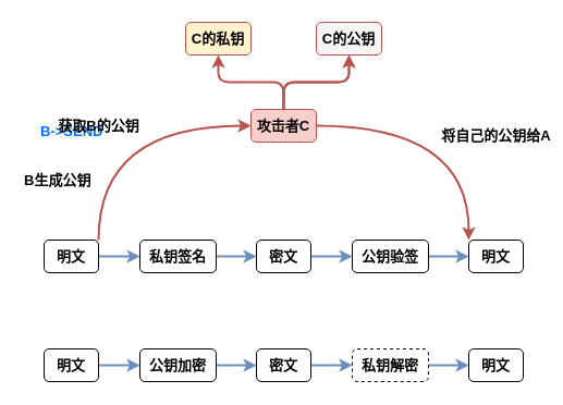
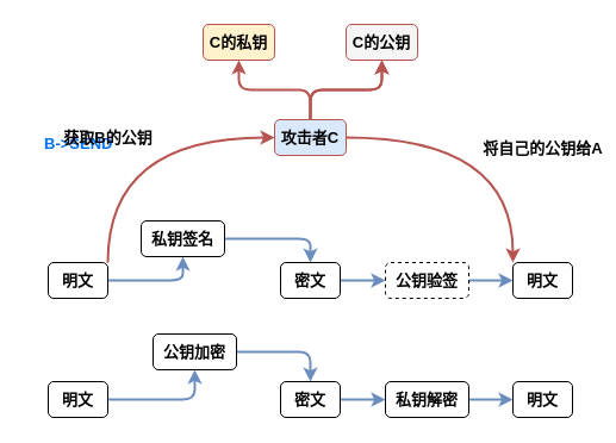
  <mxCell id="0" />
  <mxCell id="1" parent="0" />
  <mxCell id="2" value="" style="edgeStyle=orthogonalEdgeStyle;shape=connector;curved=0;rounded=1;orthogonalLoop=1;jettySize=auto;html=1;shadow=0;strokeColor=#6c8ebf;strokeWidth=1.968;align=center;verticalAlign=middle;fontFamily=Helvetica;fontSize=13;fontColor=default;labelBackgroundColor=none;endArrow=classic;fillColor=#dae8fc;fontStyle=1" edge="1" parent="1" source="3" target="5"><mxGeometry relative="1" as="geometry" /></mxCell>
  <mxCell id="3" value="明文" style="rounded=1;whiteSpace=wrap;html=1;fontFamily=Helvetica;fontSize=13;fontColor=default;labelBackgroundColor=none;strokeColor=default;align=center;verticalAlign=middle;fillColor=default;fontStyle=1" vertex="1" parent="1"><mxGeometry x="40" y="320" width="50" height="30" as="geometry" /></mxCell>
  <mxCell id="4" value="" style="edgeStyle=orthogonalEdgeStyle;shape=connector;curved=0;rounded=1;orthogonalLoop=1;jettySize=auto;html=1;shadow=0;strokeColor=#6c8ebf;strokeWidth=1.968;align=center;verticalAlign=middle;fontFamily=Helvetica;fontSize=13;fontColor=default;labelBackgroundColor=none;endArrow=classic;fillColor=#dae8fc;fontStyle=1" edge="1" parent="1" source="5" target="7"><mxGeometry relative="1" as="geometry" /></mxCell>
- <mxCell id="5" value="公钥加密" style="whiteSpace=wrap;html=1;fontSize=13;rounded=1;labelBackgroundColor=none;strokeColor=default;align=center;verticalAlign=middle;fontFamily=Helvetica;fontColor=default;fillColor=default;fontStyle=1" vertex="1" parent="1"><mxGeometry x="128" y="320" width="70" height="30" as="geometry" /></mxCell>
+ <mxCell id="5" value="公钥加密" style="whiteSpace=wrap;html=1;fontSize=13;rounded=1;labelBackgroundColor=none;strokeColor=default;align=center;verticalAlign=middle;fontFamily=Helvetica;fontColor=default;fillColor=default;fontStyle=1" vertex="1" parent="1"><mxGeometry x="128" y="280" width="70" height="30" as="geometry" /></mxCell>
  <mxCell id="6" value="" style="edgeStyle=orthogonalEdgeStyle;shape=connector;curved=0;rounded=1;orthogonalLoop=1;jettySize=auto;html=1;shadow=0;strokeColor=#6c8ebf;strokeWidth=1.968;align=center;verticalAlign=middle;fontFamily=Helvetica;fontSize=13;fontColor=default;labelBackgroundColor=none;endArrow=classic;fillColor=#dae8fc;fontStyle=1" edge="1" parent="1" source="7" target="9"><mxGeometry relative="1" as="geometry" /></mxCell>
  <mxCell id="7" value="密文" style="whiteSpace=wrap;html=1;fontSize=13;rounded=1;labelBackgroundColor=none;strokeColor=default;align=center;verticalAlign=middle;fontFamily=Helvetica;fontColor=default;fillColor=default;fontStyle=1" vertex="1" parent="1"><mxGeometry x="235" y="320" width="50" height="30" as="geometry" /></mxCell>
  <mxCell id="8" value="" style="edgeStyle=orthogonalEdgeStyle;shape=connector;curved=0;rounded=1;orthogonalLoop=1;jettySize=auto;html=1;shadow=0;strokeColor=#6c8ebf;strokeWidth=1.968;align=center;verticalAlign=middle;fontFamily=Helvetica;fontSize=13;fontColor=default;labelBackgroundColor=none;endArrow=classic;fillColor=#dae8fc;fontStyle=1" edge="1" parent="1" source="9" target="10"><mxGeometry relative="1" as="geometry" /></mxCell>
- <mxCell id="9" value="私钥解密" style="whiteSpace=wrap;html=1;fontSize=13;rounded=1;labelBackgroundColor=none;strokeColor=default;align=center;verticalAlign=middle;fontFamily=Helvetica;fontColor=default;fillColor=default;fontStyle=1;dashed=1;" vertex="1" parent="1"><mxGeometry x="323" y="320" width="70" height="30" as="geometry" /></mxCell>
+ <mxCell id="9" value="私钥解密" style="whiteSpace=wrap;html=1;fontSize=13;rounded=1;labelBackgroundColor=none;strokeColor=default;align=center;verticalAlign=middle;fontFamily=Helvetica;fontColor=default;fillColor=default;fontStyle=1" vertex="1" parent="1"><mxGeometry x="323" y="320" width="70" height="30" as="geometry" /></mxCell>
  <mxCell id="10" value="明文" style="whiteSpace=wrap;html=1;fontSize=13;rounded=1;labelBackgroundColor=none;strokeColor=default;align=center;verticalAlign=middle;fontFamily=Helvetica;fontColor=default;fillColor=default;fontStyle=1" vertex="1" parent="1"><mxGeometry x="430" y="320" width="50" height="30" as="geometry" /></mxCell>
  <mxCell id="11" value="" style="edgeStyle=orthogonalEdgeStyle;shape=connector;curved=0;rounded=1;orthogonalLoop=1;jettySize=auto;html=1;shadow=0;strokeColor=#6c8ebf;strokeWidth=1.968;align=center;verticalAlign=middle;fontFamily=Helvetica;fontSize=13;fontColor=default;labelBackgroundColor=none;endArrow=classic;fillColor=#dae8fc;fontStyle=1" edge="1" parent="1" source="12" target="14"><mxGeometry relative="1" as="geometry" /></mxCell>
  <mxCell id="12" value="明文" style="rounded=1;whiteSpace=wrap;html=1;fontFamily=Helvetica;fontSize=13;fontColor=default;labelBackgroundColor=none;strokeColor=default;align=center;verticalAlign=middle;fillColor=default;fontStyle=1" vertex="1" parent="1"><mxGeometry x="40" y="220" width="50" height="30" as="geometry" /></mxCell>
  <mxCell id="13" value="" style="edgeStyle=orthogonalEdgeStyle;shape=connector;curved=0;rounded=1;orthogonalLoop=1;jettySize=auto;html=1;shadow=0;strokeColor=#6c8ebf;strokeWidth=1.968;align=center;verticalAlign=middle;fontFamily=Helvetica;fontSize=13;fontColor=default;labelBackgroundColor=none;endArrow=classic;fillColor=#dae8fc;fontStyle=1" edge="1" parent="1" source="14" target="16"><mxGeometry relative="1" as="geometry" /></mxCell>
- <mxCell id="14" value="私钥签名" style="whiteSpace=wrap;html=1;fontSize=13;rounded=1;labelBackgroundColor=none;strokeColor=default;align=center;verticalAlign=middle;fontFamily=Helvetica;fontColor=default;fillColor=default;fontStyle=1" vertex="1" parent="1"><mxGeometry x="128" y="220" width="70" height="30" as="geometry" /></mxCell>
+ <mxCell id="14" value="私钥签名" style="whiteSpace=wrap;html=1;fontSize=13;rounded=1;labelBackgroundColor=none;strokeColor=default;align=center;verticalAlign=middle;fontFamily=Helvetica;fontColor=default;fillColor=default;fontStyle=1" vertex="1" parent="1"><mxGeometry x="118" y="185" width="70" height="30" as="geometry" /></mxCell>
  <mxCell id="15" value="" style="edgeStyle=orthogonalEdgeStyle;shape=connector;curved=0;rounded=1;orthogonalLoop=1;jettySize=auto;html=1;shadow=0;strokeColor=#6c8ebf;strokeWidth=1.968;align=center;verticalAlign=middle;fontFamily=Helvetica;fontSize=13;fontColor=default;labelBackgroundColor=none;endArrow=classic;fillColor=#dae8fc;fontStyle=1" edge="1" parent="1" source="16" target="18"><mxGeometry relative="1" as="geometry" /></mxCell>
  <mxCell id="16" value="密文" style="whiteSpace=wrap;html=1;fontSize=13;rounded=1;labelBackgroundColor=none;strokeColor=default;align=center;verticalAlign=middle;fontFamily=Helvetica;fontColor=default;fillColor=default;fontStyle=1" vertex="1" parent="1"><mxGeometry x="235" y="220" width="50" height="30" as="geometry" /></mxCell>
  <mxCell id="17" value="" style="edgeStyle=orthogonalEdgeStyle;shape=connector;curved=0;rounded=1;orthogonalLoop=1;jettySize=auto;html=1;shadow=0;strokeColor=#6c8ebf;strokeWidth=1.968;align=center;verticalAlign=middle;fontFamily=Helvetica;fontSize=13;fontColor=default;labelBackgroundColor=none;endArrow=classic;fillColor=#dae8fc;fontStyle=1" edge="1" parent="1" source="18" target="19"><mxGeometry relative="1" as="geometry" /></mxCell>
- <mxCell id="18" value="公钥验签" style="whiteSpace=wrap;html=1;fontSize=13;rounded=1;labelBackgroundColor=none;strokeColor=default;align=center;verticalAlign=middle;fontFamily=Helvetica;fontColor=default;fillColor=default;fontStyle=1" vertex="1" parent="1"><mxGeometry x="323" y="220" width="70" height="30" as="geometry" /></mxCell>
+ <mxCell id="18" value="公钥验签" style="whiteSpace=wrap;html=1;fontSize=13;rounded=1;labelBackgroundColor=none;strokeColor=default;align=center;verticalAlign=middle;fontFamily=Helvetica;fontColor=default;fillColor=default;fontStyle=1;dashed=1;" vertex="1" parent="1"><mxGeometry x="323" y="220" width="70" height="30" as="geometry" /></mxCell>
  <mxCell id="19" value="明文" style="whiteSpace=wrap;html=1;fontSize=13;rounded=1;labelBackgroundColor=none;strokeColor=default;align=center;verticalAlign=middle;fontFamily=Helvetica;fontColor=default;fillColor=default;fontStyle=1" vertex="1" parent="1"><mxGeometry x="430" y="220" width="50" height="30" as="geometry" /></mxCell>
  <mxCell id="20" value="B-&amp;gt;SEND" style="text;html=1;align=left;verticalAlign=middle;resizable=0;points=[];autosize=1;strokeColor=none;fillColor=none;fontSize=13;fontColor=#0070F2;fontFamily=Helvetica;fontStyle=1;rounded=1;labelBackgroundColor=none;" vertex="1" parent="1"><mxGeometry x="35" y="105" width="80" height="30" as="geometry" /></mxCell>
- <mxCell id="21" value="B生成公钥" style="text;html=1;align=left;verticalAlign=middle;resizable=0;points=[];autosize=1;strokeColor=none;fillColor=none;fontFamily=Helvetica;fontSize=13;fontColor=default;labelBackgroundColor=none;rounded=1;fontStyle=1" vertex="1" parent="1"><mxGeometry x="20" y="150" width="80" height="30" as="geometry" /></mxCell>
  <mxCell id="22" value="" style="edgeStyle=orthogonalEdgeStyle;shape=connector;curved=0;rounded=1;orthogonalLoop=1;jettySize=auto;html=1;shadow=0;strokeColor=#b85450;strokeWidth=1.968;align=center;verticalAlign=middle;fontFamily=Helvetica;fontSize=13;fontColor=default;labelBackgroundColor=none;autosize=1;resizable=0;endArrow=classic;fillColor=#f8cecc;fontStyle=1" edge="1" parent="1" source="25" target="26"><mxGeometry relative="1" as="geometry" /></mxCell>
  <mxCell id="23" value="" style="edgeStyle=orthogonalEdgeStyle;shape=connector;curved=0;rounded=1;orthogonalLoop=1;jettySize=auto;html=1;shadow=0;strokeColor=#b85450;strokeWidth=1.968;align=center;verticalAlign=middle;fontFamily=Helvetica;fontSize=13;fontColor=default;labelBackgroundColor=none;autosize=1;resizable=0;endArrow=classic;fillColor=#f8cecc;fontStyle=1" edge="1" parent="1" source="25" target="26"><mxGeometry relative="1" as="geometry" /></mxCell>
  <mxCell id="24" style="edgeStyle=orthogonalEdgeStyle;shape=connector;curved=0;rounded=1;orthogonalLoop=1;jettySize=auto;html=1;exitX=0.5;exitY=0;exitDx=0;exitDy=0;entryX=0.5;entryY=1;entryDx=0;entryDy=0;shadow=0;strokeColor=#b85450;strokeWidth=1.968;align=center;verticalAlign=middle;fontFamily=Helvetica;fontSize=13;fontColor=default;labelBackgroundColor=none;autosize=1;resizable=0;endArrow=classic;fillColor=#f8cecc;fontStyle=1" edge="1" parent="1" source="25" target="27"><mxGeometry relative="1" as="geometry" /></mxCell>
- <mxCell id="25" value="攻击者C" style="whiteSpace=wrap;html=1;fontFamily=Helvetica;fontSize=13;labelBackgroundColor=none;rounded=1;fillColor=#f8cecc;strokeColor=#b85450;fontStyle=1" vertex="1" parent="1"><mxGeometry x="230" y="100" width="60" height="30" as="geometry" /></mxCell>
+ <mxCell id="25" value="攻击者C" style="whiteSpace=wrap;html=1;fontFamily=Helvetica;fontSize=13;labelBackgroundColor=none;rounded=1;fillColor=#dae8fc;strokeColor=#b85450;fontStyle=1;" vertex="1" parent="1"><mxGeometry x="230" y="100" width="60" height="30" as="geometry" /></mxCell>
  <mxCell id="26" value="C的公钥" style="whiteSpace=wrap;html=1;fontFamily=Helvetica;fontSize=13;labelBackgroundColor=none;rounded=1;fillColor=#f5f5f5;strokeColor=#b85450;fontStyle=1;" vertex="1" parent="1"><mxGeometry x="290" y="20" width="60" height="30" as="geometry" /></mxCell>
  <mxCell id="27" value="C的私钥" style="whiteSpace=wrap;html=1;fontFamily=Helvetica;fontSize=13;labelBackgroundColor=none;rounded=1;fillColor=#fff2cc;strokeColor=#b85450;fontStyle=1;" vertex="1" parent="1"><mxGeometry x="170" y="20" width="60" height="30" as="geometry" /></mxCell>
  <mxCell id="28" style="edgeStyle=orthogonalEdgeStyle;shape=connector;curved=1;rounded=1;orthogonalLoop=1;jettySize=auto;html=1;exitX=1;exitY=0;exitDx=0;exitDy=0;entryX=0;entryY=0.5;entryDx=0;entryDy=0;shadow=0;strokeColor=#b85450;strokeWidth=1.968;align=center;verticalAlign=middle;fontFamily=Helvetica;fontSize=13;fontColor=default;labelBackgroundColor=none;autosize=1;resizable=0;endArrow=classic;fillColor=#f8cecc;fontStyle=1" edge="1" parent="1" source="12" target="25"><mxGeometry relative="1" as="geometry" /></mxCell>
  <mxCell id="29" value="获取B的公钥" style="edgeLabel;html=1;align=center;verticalAlign=middle;resizable=0;points=[];fontFamily=Helvetica;fontSize=13;labelBackgroundColor=none;autosize=1;rounded=1;fontStyle=1" connectable="0" vertex="1" parent="28"><mxGeometry x="0.595" y="-4" width="100" height="30" relative="1" as="geometry"><mxPoint x="-140" y="-19" as="offset" /></mxGeometry></mxCell>
  <mxCell id="30" style="edgeStyle=orthogonalEdgeStyle;shape=connector;curved=1;rounded=1;orthogonalLoop=1;jettySize=auto;html=1;exitX=1;exitY=0.5;exitDx=0;exitDy=0;entryX=0;entryY=0;entryDx=0;entryDy=0;shadow=0;strokeColor=#b85450;strokeWidth=1.968;align=center;verticalAlign=middle;fontFamily=Helvetica;fontSize=13;fontColor=default;labelBackgroundColor=none;autosize=1;resizable=0;endArrow=classic;fillColor=#f8cecc;fontStyle=1" edge="1" parent="1" source="25" target="19"><mxGeometry relative="1" as="geometry" /></mxCell>
  <mxCell id="31" value="将自己的公钥给A" style="edgeLabel;html=1;align=center;verticalAlign=middle;resizable=0;points=[];fontFamily=Helvetica;fontSize=13;fontColor=default;labelBackgroundColor=none;autosize=1;fillColor=none;gradientColor=none;rounded=1;fontStyle=1" connectable="0" vertex="1" parent="30"><mxGeometry x="-0.399" y="-9" width="120" height="30" relative="1" as="geometry"><mxPoint x="31" y="-15" as="offset" /></mxGeometry></mxCell>
